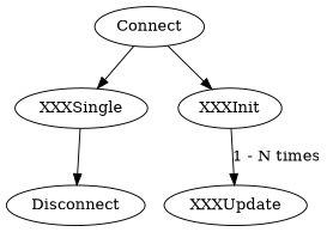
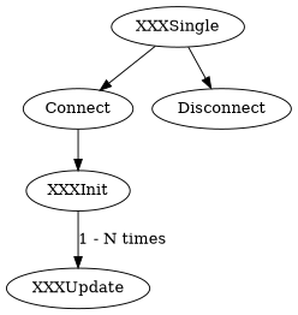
  digraph {
    Connect
    XXXSingle
    XXXInit
    Disconnect
    XXXUpdate
-   Connect -> XXXSingle
+   XXXSingle -> Connect
    Connect -> XXXInit
    XXXSingle -> Disconnect
    XXXInit -> XXXUpdate [label="1 - N times"]
  }
